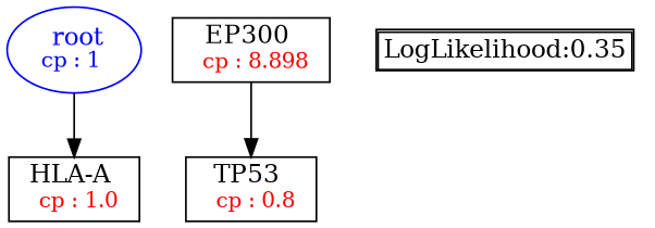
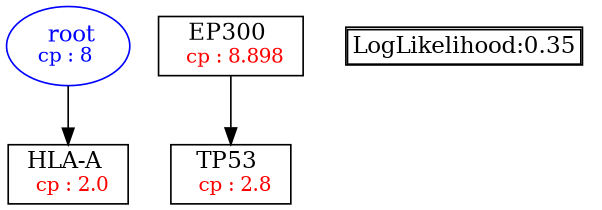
  digraph {
    fontsize=10
    node [shape=box]
-   n1 [color=Blue label=<<font color='Blue'> root</font><br/><font color='Blue' POINT-SIZE='12'>cp : 1 </font>> shape=oval]
-   n2 [label=<HLA-A <br/> <font color='Red' POINT-SIZE='12'> cp : 1.0 </font>>]
+   n1 [color=Blue label=<<font color='Blue'> root</font><br/><font color='Blue' POINT-SIZE='12'>cp : 8 </font>> shape=oval]
+   n2 [label=<HLA-A <br/> <font color='Red' POINT-SIZE='12'> cp : 2.0 </font>>]
    n3 [label=<EP300 <br/> <font color='Red' POINT-SIZE='12'> cp : 8.898 </font>>]
-   n4 [label=<TP53 <br/> <font color='Red' POINT-SIZE='12'> cp : 0.8 </font>>]
+   n4 [label=<TP53 <br/> <font color='Red' POINT-SIZE='12'> cp : 2.8 </font>>]
    n5 [label=<<TABLE BORDER="1" CELLBORDER="1" CELLSPACING="0" >     <TR><TD ALIGN="LEFT">LogLikelihood:0.35</TD></TR>     </TABLE>> shape=plaintext]
    n1 -> n2
    n3 -> n4
  }
